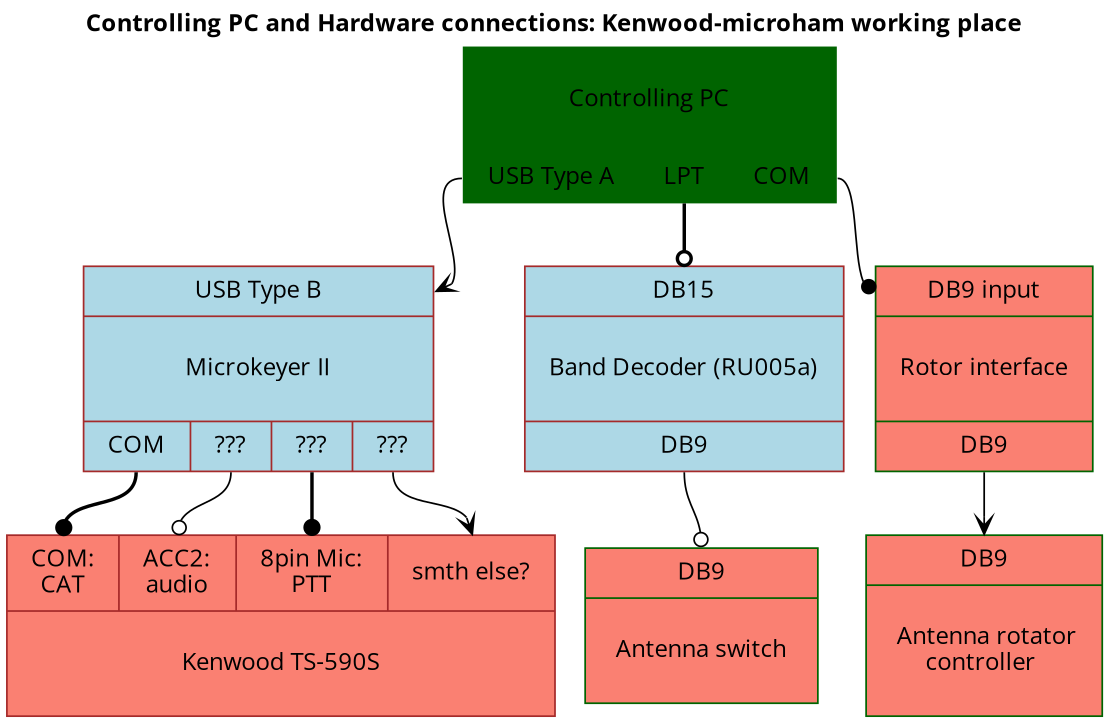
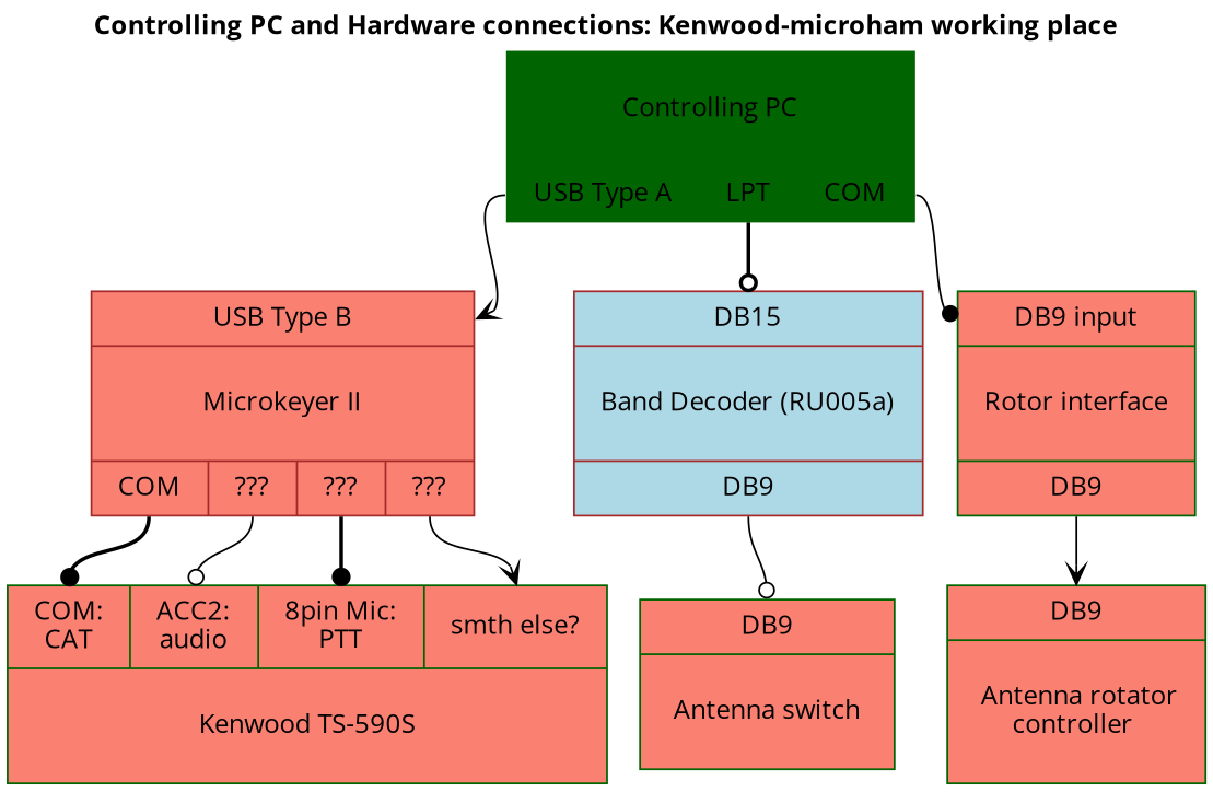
  digraph {
    fontname="Open Sans"
    label=<<b>Controlling PC and Hardware connections: Kenwood-microham working place</b>>
    labelloc=top
    node [color=darkgreen fontname="Open Sans" margin="0.2,0.1" shape=record style=filled fillcolor=salmon]
    edge [arrowhead=vee fontname="Open Sans" headport=input style=solid tailport=com]
    n1 [label="{ \nControlling PC\n\r | { <usbA>USB Type A |  <lpt>LPT | <com>COM } }" fillcolor=""]
-   n2 [color=brown fillcolor=lightblue label="{ <usbB>USB Type B | \nMicrokeyer II\n\r |  { <com>COM | <smth>??? | <smth2>??? | <smth3> ???} }"]
+   n2 [color=brown label="{ <usbB>USB Type B | \nMicrokeyer II\n\r |  { <com>COM | <smth>??? | <smth2>??? | <smth3> ???} }"]
    n3 [color=brown fillcolor=lightblue label="{<db15> DB15 | \nBand Decoder (RU005a)\n\r | <db9>DB9 }"]
    n4 [label="{<input> DB9 input | \nRotor interface\n\r | <output>DB9 }"]
-   n5 [color=brown label="{ { <com>COM:\nCAT | <acc2>ACC2:\naudio | <mic>8pin Mic:\nPTT | <smth> smth else? }  | \nKenwood TS-590S\n\r }"]
+   n5 [label="{ { <com>COM:\nCAT | <acc2>ACC2:\naudio | <mic>8pin Mic:\nPTT | <smth> smth else? }  | \nKenwood TS-590S\n\r }"]
    n6 [label="{ <db9>DB9 | \n Antenna switch \n\r }"]
    n7 [label="{ <input>DB9 | \n Antenna rotator\ncontroller \n\r }"]
    n1 -> n2 [headport=usbB tailport=usbA]
    n1 -> n3 [arrowhead=odot headport=db15 style=bold tailport=lpt]
    n1 -> n4 [arrowhead=dot]
    n2 -> n5 [arrowhead=dot headport=com style=bold]
    n2 -> n5 [arrowhead=odot headport=acc2 tailport=smth]
    n2 -> n5 [arrowhead=dot headport=mic style=bold tailport=smth2]
    n2 -> n5 [headport=smth tailport=smth3]
    n3 -> n6 [arrowhead=odot headport=db9 tailport=db9]
    n4 -> n7 [tailport=output]
  }
